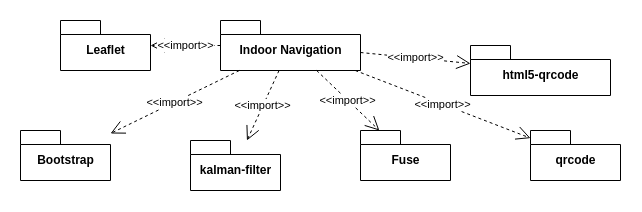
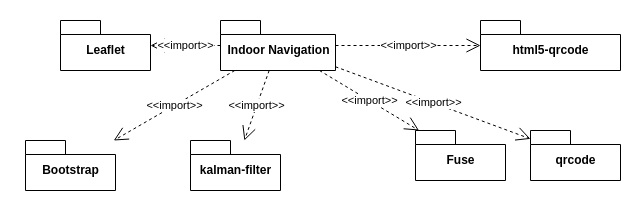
  <mxCell id="0" />
  <mxCell id="1" parent="0" />
- <mxCell id="2" value="Indoor Navigation" style="shape=folder;fontStyle=1;spacingTop=10;tabWidth=40;tabHeight=14;tabPosition=left;html=1;" vertex="1" parent="1"><mxGeometry x="220" y="20" width="140" height="50" as="geometry" /></mxCell>
+ <mxCell id="2" value="Indoor Navigation" style="shape=folder;fontStyle=1;spacingTop=10;tabWidth=40;tabHeight=14;tabPosition=left;html=1;" vertex="1" parent="1"><mxGeometry x="220" y="20" width="115" height="50" as="geometry" /></mxCell>
  <mxCell id="3" value="Leaflet" style="shape=folder;fontStyle=1;spacingTop=10;tabWidth=40;tabHeight=14;tabPosition=left;html=1;" vertex="1" parent="1"><mxGeometry x="60" y="20" width="90" height="50" as="geometry" /></mxCell>
- <mxCell id="4" value="Bootstrap" style="shape=folder;fontStyle=1;spacingTop=10;tabWidth=40;tabHeight=14;tabPosition=left;html=1;" vertex="1" parent="1"><mxGeometry x="20" y="130" width="90" height="50" as="geometry" /></mxCell>
+ <mxCell id="4" value="Bootstrap" style="shape=folder;fontStyle=1;spacingTop=10;tabWidth=40;tabHeight=14;tabPosition=left;html=1;" vertex="1" parent="1"><mxGeometry x="25" y="140" width="90" height="50" as="geometry" /></mxCell>
  <mxCell id="5" value="qrcode" style="shape=folder;fontStyle=1;spacingTop=10;tabWidth=40;tabHeight=14;tabPosition=left;html=1;" vertex="1" parent="1"><mxGeometry x="530" y="130" width="90" height="50" as="geometry" /></mxCell>
  <mxCell id="6" value="kalman-filter" style="shape=folder;fontStyle=1;spacingTop=10;tabWidth=40;tabHeight=14;tabPosition=left;html=1;" vertex="1" parent="1"><mxGeometry x="190" y="140" width="90" height="50" as="geometry" /></mxCell>
- <mxCell id="7" value="Fuse" style="shape=folder;fontStyle=1;spacingTop=10;tabWidth=40;tabHeight=14;tabPosition=left;html=1;" vertex="1" parent="1"><mxGeometry x="360" y="130" width="90" height="50" as="geometry" /></mxCell>
- <mxCell id="8" value="html5-qrcode" style="shape=folder;fontStyle=1;spacingTop=10;tabWidth=40;tabHeight=14;tabPosition=left;html=1;" vertex="1" parent="1"><mxGeometry x="470" y="45" width="140" height="50" as="geometry" /></mxCell>
+ <mxCell id="7" value="Fuse" style="shape=folder;fontStyle=1;spacingTop=10;tabWidth=40;tabHeight=14;tabPosition=left;html=1;" vertex="1" parent="1"><mxGeometry x="415" y="130" width="90" height="50" as="geometry" /></mxCell>
+ <mxCell id="8" value="html5-qrcode" style="shape=folder;fontStyle=1;spacingTop=10;tabWidth=40;tabHeight=14;tabPosition=left;html=1;" vertex="1" parent="1"><mxGeometry x="480" y="20" width="140" height="50" as="geometry" /></mxCell>
  <mxCell id="9" value="&amp;lt;&amp;lt;import&amp;gt;&amp;gt;" style="endArrow=open;endSize=12;dashed=1;html=1;" edge="1" parent="1" source="2" target="3"><mxGeometry width="160" relative="1" as="geometry"><mxPoint x="170" y="280" as="sourcePoint" /><mxPoint x="330" y="280" as="targetPoint" /></mxGeometry></mxCell>
  <mxCell id="10" value="&amp;lt;&amp;lt;import&amp;gt;&amp;gt;" style="endArrow=open;endSize=12;dashed=1;html=1;" edge="1" parent="1" source="2" target="8"><mxGeometry width="160" relative="1" as="geometry"><mxPoint x="210" y="290" as="sourcePoint" /><mxPoint x="370" y="290" as="targetPoint" /></mxGeometry></mxCell>
  <mxCell id="11" value="&amp;lt;&amp;lt;import&amp;gt;&amp;gt;" style="endArrow=open;endSize=12;dashed=1;html=1;" edge="1" parent="1" source="2" target="4"><mxGeometry width="160" relative="1" as="geometry"><mxPoint x="230" y="310" as="sourcePoint" /><mxPoint x="390" y="310" as="targetPoint" /></mxGeometry></mxCell>
  <mxCell id="12" value="&amp;lt;&amp;lt;import&amp;gt;&amp;gt;" style="endArrow=open;endSize=12;dashed=1;html=1;" edge="1" parent="1" source="2" target="6"><mxGeometry width="160" relative="1" as="geometry"><mxPoint x="240" y="300" as="sourcePoint" /><mxPoint x="400" y="300" as="targetPoint" /></mxGeometry></mxCell>
  <mxCell id="13" value="&amp;lt;&amp;lt;import&amp;gt;&amp;gt;" style="endArrow=open;endSize=12;dashed=1;html=1;" edge="1" parent="1" source="2" target="7"><mxGeometry width="160" relative="1" as="geometry"><mxPoint x="320" y="330" as="sourcePoint" /><mxPoint x="480" y="330" as="targetPoint" /></mxGeometry></mxCell>
  <mxCell id="14" value="&amp;lt;&amp;lt;import&amp;gt;&amp;gt;" style="endArrow=open;endSize=12;dashed=1;html=1;" edge="1" parent="1" source="2" target="5"><mxGeometry width="160" relative="1" as="geometry"><mxPoint x="310" y="330" as="sourcePoint" /><mxPoint x="470" y="330" as="targetPoint" /></mxGeometry></mxCell>
